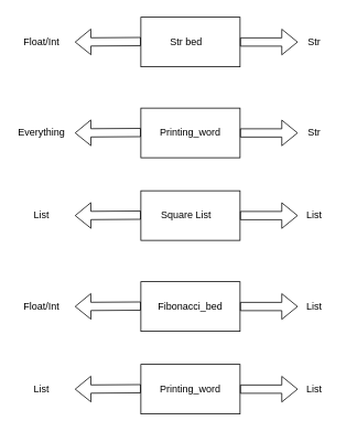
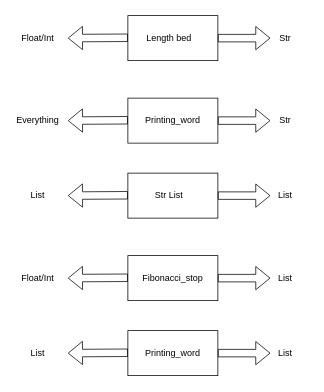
  <mxCell id="0" />
  <mxCell id="1" parent="0" />
  <mxCell id="2" value="" style="rounded=0;whiteSpace=wrap;html=1;" vertex="1" parent="1"><mxGeometry x="170" y="130" width="120" height="60" as="geometry" /></mxCell>
  <mxCell id="3" value="" style="shape=flexArrow;endArrow=classic;html=1;" edge="1" parent="1"><mxGeometry width="50" height="50" relative="1" as="geometry"><mxPoint x="290" y="160" as="sourcePoint" /><mxPoint x="360" y="160" as="targetPoint" /></mxGeometry></mxCell>
  <mxCell id="4" value="" style="shape=flexArrow;endArrow=classic;html=1;" edge="1" parent="1"><mxGeometry width="50" height="50" relative="1" as="geometry"><mxPoint x="170" y="159.5" as="sourcePoint" /><mxPoint x="90" y="160" as="targetPoint" /></mxGeometry></mxCell>
  <mxCell id="5" value="Printing_word" style="text;html=1;strokeColor=none;fillColor=none;align=center;verticalAlign=middle;whiteSpace=wrap;rounded=0;" vertex="1" parent="1"><mxGeometry x="200" y="145" width="60" height="30" as="geometry" /></mxCell>
  <mxCell id="6" value="Everything" style="text;html=1;strokeColor=none;fillColor=none;align=center;verticalAlign=middle;whiteSpace=wrap;rounded=0;" vertex="1" parent="1"><mxGeometry x="20" y="145" width="60" height="30" as="geometry" /></mxCell>
  <mxCell id="7" value="Str" style="text;html=1;strokeColor=none;fillColor=none;align=center;verticalAlign=middle;whiteSpace=wrap;rounded=0;" vertex="1" parent="1"><mxGeometry x="350" y="145" width="60" height="30" as="geometry" /></mxCell>
  <mxCell id="8" value="" style="rounded=0;whiteSpace=wrap;html=1;" vertex="1" parent="1"><mxGeometry x="170" y="20" width="120" height="60" as="geometry" /></mxCell>
  <mxCell id="9" value="" style="shape=flexArrow;endArrow=classic;html=1;" edge="1" parent="1"><mxGeometry width="50" height="50" relative="1" as="geometry"><mxPoint x="290" y="50" as="sourcePoint" /><mxPoint x="360" y="50" as="targetPoint" /></mxGeometry></mxCell>
  <mxCell id="10" value="" style="shape=flexArrow;endArrow=classic;html=1;" edge="1" parent="1"><mxGeometry width="50" height="50" relative="1" as="geometry"><mxPoint x="170" y="49.5" as="sourcePoint" /><mxPoint x="90" y="50" as="targetPoint" /></mxGeometry></mxCell>
- <mxCell id="11" value="Str bed" style="text;html=1;strokeColor=none;fillColor=none;align=center;verticalAlign=middle;whiteSpace=wrap;rounded=0;" vertex="1" parent="1"><mxGeometry x="190" y="35" width="70" height="30" as="geometry" /></mxCell>
+ <mxCell id="11" value="Length bed" style="text;html=1;strokeColor=none;fillColor=none;align=center;verticalAlign=middle;whiteSpace=wrap;rounded=0;" vertex="1" parent="1"><mxGeometry x="190" y="35" width="70" height="30" as="geometry" /></mxCell>
  <mxCell id="12" value="Float/Int" style="text;html=1;strokeColor=none;fillColor=none;align=center;verticalAlign=middle;whiteSpace=wrap;rounded=0;" vertex="1" parent="1"><mxGeometry x="20" y="35" width="60" height="30" as="geometry" /></mxCell>
  <mxCell id="13" value="Str" style="text;html=1;strokeColor=none;fillColor=none;align=center;verticalAlign=middle;whiteSpace=wrap;rounded=0;" vertex="1" parent="1"><mxGeometry x="350" y="35" width="60" height="30" as="geometry" /></mxCell>
  <mxCell id="14" value="" style="rounded=0;whiteSpace=wrap;html=1;" vertex="1" parent="1"><mxGeometry x="170" y="230" width="120" height="60" as="geometry" /></mxCell>
  <mxCell id="15" value="" style="shape=flexArrow;endArrow=classic;html=1;" edge="1" parent="1"><mxGeometry width="50" height="50" relative="1" as="geometry"><mxPoint x="290" y="260" as="sourcePoint" /><mxPoint x="360" y="260" as="targetPoint" /></mxGeometry></mxCell>
  <mxCell id="16" value="" style="shape=flexArrow;endArrow=classic;html=1;" edge="1" parent="1"><mxGeometry width="50" height="50" relative="1" as="geometry"><mxPoint x="170" y="259.5" as="sourcePoint" /><mxPoint x="90" y="260" as="targetPoint" /></mxGeometry></mxCell>
- <mxCell id="17" value="Square List" style="text;html=1;strokeColor=none;fillColor=none;align=center;verticalAlign=middle;whiteSpace=wrap;rounded=0;" vertex="1" parent="1"><mxGeometry x="190" y="245" width="70" height="30" as="geometry" /></mxCell>
+ <mxCell id="17" value="Str List" style="text;html=1;strokeColor=none;fillColor=none;align=center;verticalAlign=middle;whiteSpace=wrap;rounded=0;" vertex="1" parent="1"><mxGeometry x="190" y="245" width="70" height="30" as="geometry" /></mxCell>
  <mxCell id="18" value="List" style="text;html=1;strokeColor=none;fillColor=none;align=center;verticalAlign=middle;whiteSpace=wrap;rounded=0;" vertex="1" parent="1"><mxGeometry x="20" y="245" width="60" height="30" as="geometry" /></mxCell>
  <mxCell id="19" value="List" style="text;html=1;strokeColor=none;fillColor=none;align=center;verticalAlign=middle;whiteSpace=wrap;rounded=0;" vertex="1" parent="1"><mxGeometry x="350" y="245" width="60" height="30" as="geometry" /></mxCell>
  <mxCell id="20" value="" style="rounded=0;whiteSpace=wrap;html=1;" vertex="1" parent="1"><mxGeometry x="170" y="340" width="120" height="60" as="geometry" /></mxCell>
  <mxCell id="21" value="" style="shape=flexArrow;endArrow=classic;html=1;" edge="1" parent="1"><mxGeometry width="50" height="50" relative="1" as="geometry"><mxPoint x="290" y="370" as="sourcePoint" /><mxPoint x="360" y="370" as="targetPoint" /></mxGeometry></mxCell>
  <mxCell id="22" value="" style="shape=flexArrow;endArrow=classic;html=1;" edge="1" parent="1"><mxGeometry width="50" height="50" relative="1" as="geometry"><mxPoint x="170" y="369.5" as="sourcePoint" /><mxPoint x="90" y="370" as="targetPoint" /></mxGeometry></mxCell>
- <mxCell id="23" value="Fibonacci_bed" style="text;html=1;strokeColor=none;fillColor=none;align=center;verticalAlign=middle;whiteSpace=wrap;rounded=0;" vertex="1" parent="1"><mxGeometry x="200" y="355" width="60" height="30" as="geometry" /></mxCell>
+ <mxCell id="23" value="Fibonacci_stop" style="text;html=1;strokeColor=none;fillColor=none;align=center;verticalAlign=middle;whiteSpace=wrap;rounded=0;" vertex="1" parent="1"><mxGeometry x="200" y="355" width="60" height="30" as="geometry" /></mxCell>
  <mxCell id="24" value="Float/Int" style="text;html=1;strokeColor=none;fillColor=none;align=center;verticalAlign=middle;whiteSpace=wrap;rounded=0;" vertex="1" parent="1"><mxGeometry x="20" y="355" width="60" height="30" as="geometry" /></mxCell>
  <mxCell id="25" value="List" style="text;html=1;strokeColor=none;fillColor=none;align=center;verticalAlign=middle;whiteSpace=wrap;rounded=0;" vertex="1" parent="1"><mxGeometry x="350" y="355" width="60" height="30" as="geometry" /></mxCell>
  <mxCell id="26" value="" style="rounded=0;whiteSpace=wrap;html=1;" vertex="1" parent="1"><mxGeometry x="170" y="440" width="120" height="60" as="geometry" /></mxCell>
  <mxCell id="27" value="" style="shape=flexArrow;endArrow=classic;html=1;" edge="1" parent="1"><mxGeometry width="50" height="50" relative="1" as="geometry"><mxPoint x="290" y="470" as="sourcePoint" /><mxPoint x="360" y="470" as="targetPoint" /></mxGeometry></mxCell>
  <mxCell id="28" value="" style="shape=flexArrow;endArrow=classic;html=1;" edge="1" parent="1"><mxGeometry width="50" height="50" relative="1" as="geometry"><mxPoint x="170" y="469.5" as="sourcePoint" /><mxPoint x="90" y="470" as="targetPoint" /></mxGeometry></mxCell>
  <mxCell id="29" value="Printing_word" style="text;html=1;strokeColor=none;fillColor=none;align=center;verticalAlign=middle;whiteSpace=wrap;rounded=0;" vertex="1" parent="1"><mxGeometry x="200" y="455" width="60" height="30" as="geometry" /></mxCell>
  <mxCell id="30" value="List" style="text;html=1;strokeColor=none;fillColor=none;align=center;verticalAlign=middle;whiteSpace=wrap;rounded=0;" vertex="1" parent="1"><mxGeometry x="20" y="455" width="60" height="30" as="geometry" /></mxCell>
  <mxCell id="31" value="List" style="text;html=1;strokeColor=none;fillColor=none;align=center;verticalAlign=middle;whiteSpace=wrap;rounded=0;" vertex="1" parent="1"><mxGeometry x="350" y="455" width="60" height="30" as="geometry" /></mxCell>
